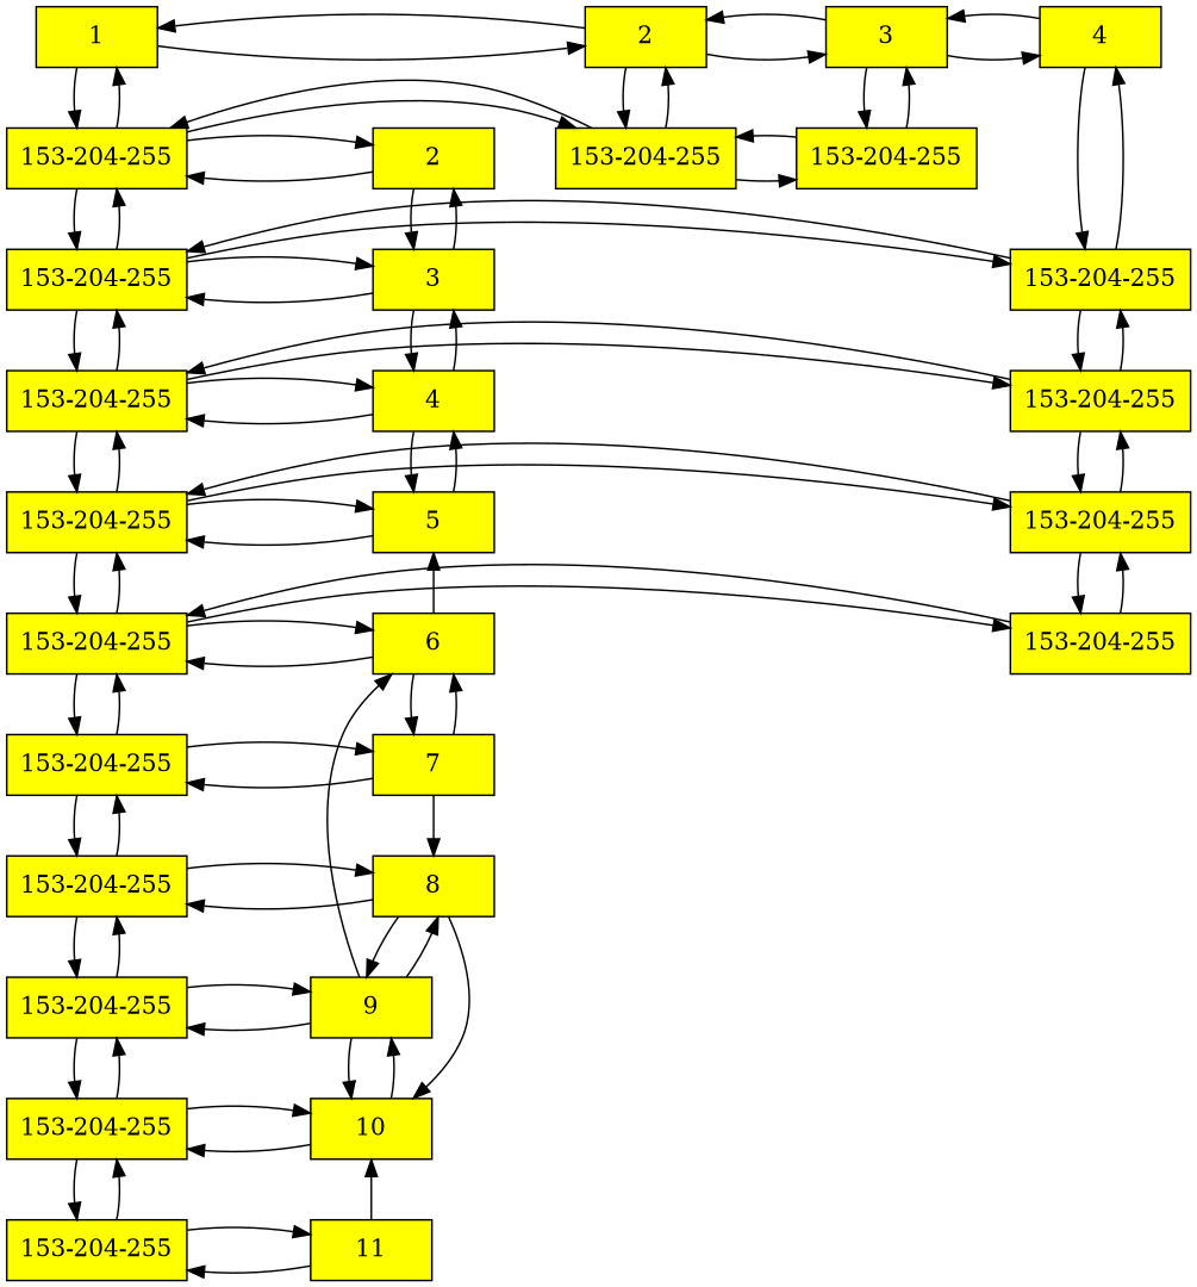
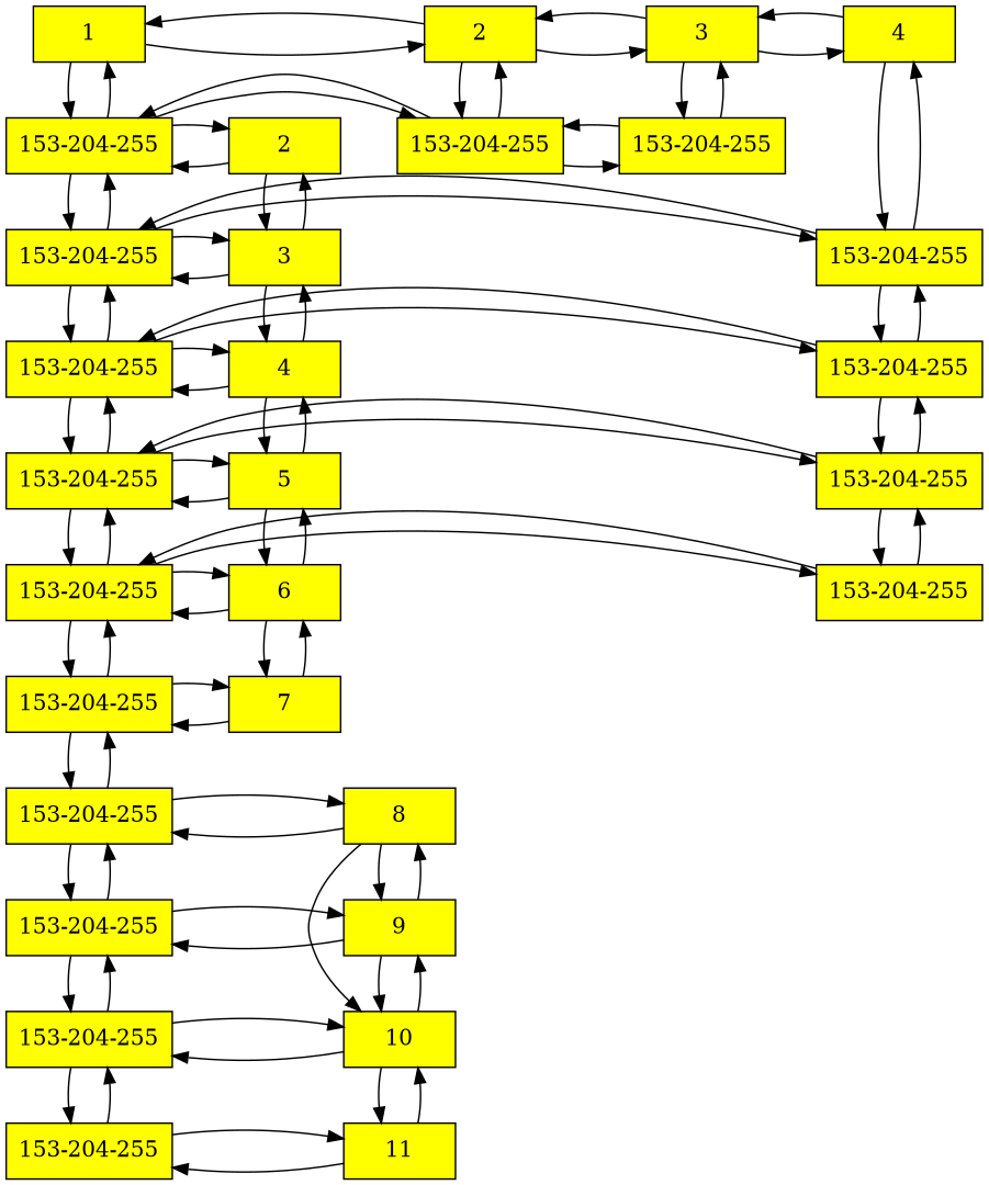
  digraph {
    nodesep=0.5
    ranksep=0.5
    node [fillcolor=yellow group=1 shape=rectangle style=filled]
    n1 [label=1 width=1.0]
    n2 [group=2 label=2 width=1.0]
    n3 [group=3 label=3 width=1.0]
    n4 [group=4 label=4 width=1.0]
    n5 [group=Mt0 label=2 width=1.0]
    n6 [label="153-204-255" width=1.0]
    n7 [group=2 label="153-204-255" width=1.0]
    n8 [group=3 label="153-204-255" width=1.0]
    n9 [group=Mt0 label=3 width=1.0]
    n10 [label="153-204-255" width=1.0]
    n11 [group=4 label="153-204-255" width=1.0]
    n12 [group=Mt0 label=4 width=1.0]
    n13 [label="153-204-255" width=1.0]
    n14 [group=4 label="153-204-255" width=1.0]
    n15 [group=Mt0 label=5 width=1.0]
    n16 [label="153-204-255" width=1.0]
    n17 [group=4 label="153-204-255" width=1.0]
    n18 [group=Mt0 label=6 width=1.0]
    n19 [label="153-204-255" width=1.0]
    n20 [group=4 label="153-204-255" width=1.0]
    n21 [group=Mt0 label=7 width=1.0]
    n22 [label="153-204-255" width=1.0]
    n23 [group=Mt0 label=8 width=1.0]
    n24 [label="153-204-255" width=1.0]
    n25 [group=Mt0 label=9 width=1.0]
    n26 [label="153-204-255" width=1.0]
    n27 [group=Mt0 label=10 width=1.0]
    n28 [label="153-204-255" width=1.0]
    n29 [group=Mt0 label=11 width=1.0]
    n30 [label="153-204-255" width=1.0]
    subgraph sub_1 {
      rank=same
      n1
      n2
      n3
      n4
    }
    subgraph sub_2 {
      rank=same
      n5
      n6
      n7
      n8
    }
    subgraph sub_3 {
      rank=same
      n9
      n10
      n11
    }
    subgraph sub_4 {
      rank=same
      n12
      n13
      n14
    }
    subgraph sub_5 {
      rank=same
      n15
      n16
      n17
    }
    subgraph sub_6 {
      rank=same
      n18
      n19
      n20
    }
    subgraph sub_7 {
      rank=same
      n21
      n22
    }
    subgraph sub_8 {
      rank=same
      n23
      n24
    }
    subgraph sub_9 {
      rank=same
      n25
      n26
    }
    subgraph sub_10 {
      rank=same
      n27
      n28
    }
    subgraph sub_11 {
      rank=same
      n29
      n30
    }
    n1 -> n2
    n1 -> n6
    n2 -> n1
    n2 -> n3
    n2 -> n7
    n3 -> n2
    n3 -> n4
    n3 -> n8
    n4 -> n3
    n4 -> n11
    n5 -> n6 [constraint=false]
    n5 -> n9
    n6 -> n1
    n6 -> n5 [constraint=false]
    n6 -> n7 [constraint=false]
    n6 -> n10
    n7 -> n2
    n7 -> n6 [constraint=false]
    n7 -> n8 [constraint=false]
    n8 -> n3
    n8 -> n7 [constraint=false]
    n9 -> n5
    n9 -> n10 [constraint=false]
    n9 -> n12
    n10 -> n6 [constraint=false]
    n10 -> n9 [constraint=false]
    n10 -> n11 [constraint=false]
    n10 -> n13
    n11 -> n4
    n11 -> n10 [constraint=false]
    n11 -> n14
    n12 -> n9
    n12 -> n13 [constraint=false]
    n12 -> n15
    n13 -> n10 [constraint=false]
    n13 -> n12 [constraint=false]
    n13 -> n14 [constraint=false]
    n13 -> n16
    n14 -> n11 [constraint=false]
    n14 -> n13 [constraint=false]
    n14 -> n17
    n15 -> n12
    n15 -> n16 [constraint=false]
-   n25 -> n18
+   n15 -> n18
    n16 -> n13 [constraint=false]
    n16 -> n15 [constraint=false]
    n16 -> n17 [constraint=false]
    n16 -> n19
    n17 -> n14 [constraint=false]
    n17 -> n16 [constraint=false]
    n17 -> n20
    n18 -> n15
    n18 -> n19 [constraint=false]
    n18 -> n21
    n19 -> n16 [constraint=false]
    n19 -> n18 [constraint=false]
    n19 -> n20 [constraint=false]
    n19 -> n22
    n20 -> n17 [constraint=false]
    n20 -> n19 [constraint=false]
    n21 -> n18
    n21 -> n22 [constraint=false]
-   n21 -> n23
    n22 -> n19 [constraint=false]
    n22 -> n21 [constraint=false]
    n22 -> n24
    n23 -> n24 [constraint=false]
    n23 -> n25
    n23 -> n27
    n24 -> n22 [constraint=false]
    n24 -> n23 [constraint=false]
    n24 -> n26
    n25 -> n23
    n25 -> n26 [constraint=false]
    n25 -> n27
    n26 -> n24 [constraint=false]
    n26 -> n25 [constraint=false]
    n26 -> n28
    n27 -> n25
    n27 -> n28 [constraint=false]
+   n27 -> n29
    n28 -> n26 [constraint=false]
    n28 -> n27 [constraint=false]
    n28 -> n30
    n29 -> n27
    n29 -> n30 [constraint=false]
    n30 -> n28 [constraint=false]
    n30 -> n29 [constraint=false]
  }
